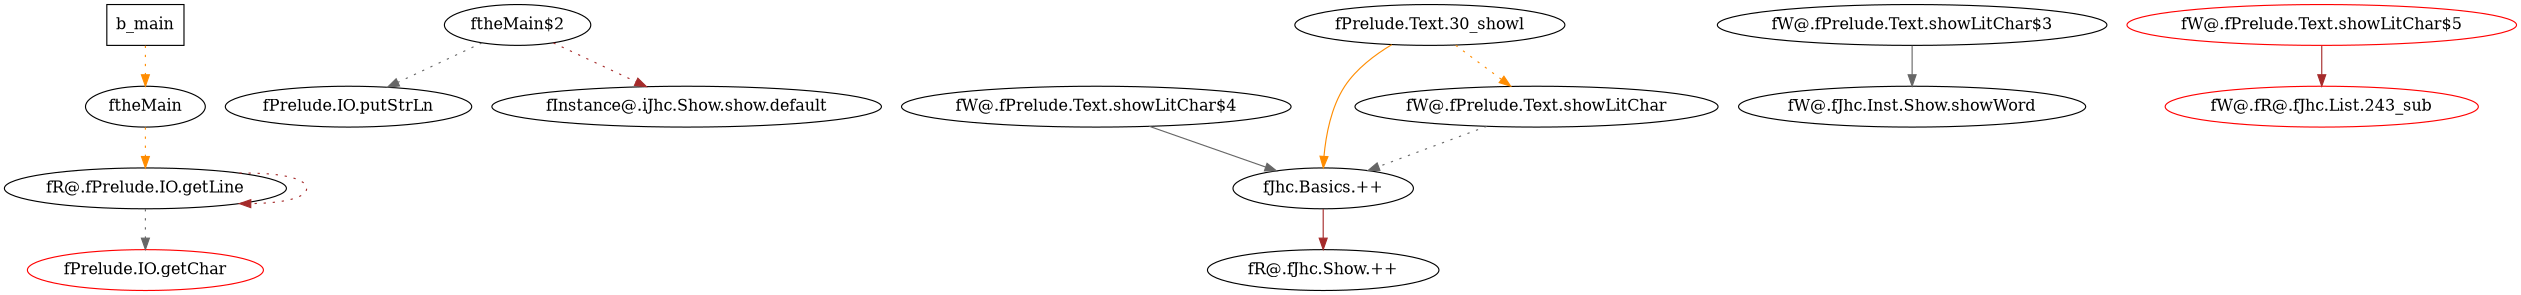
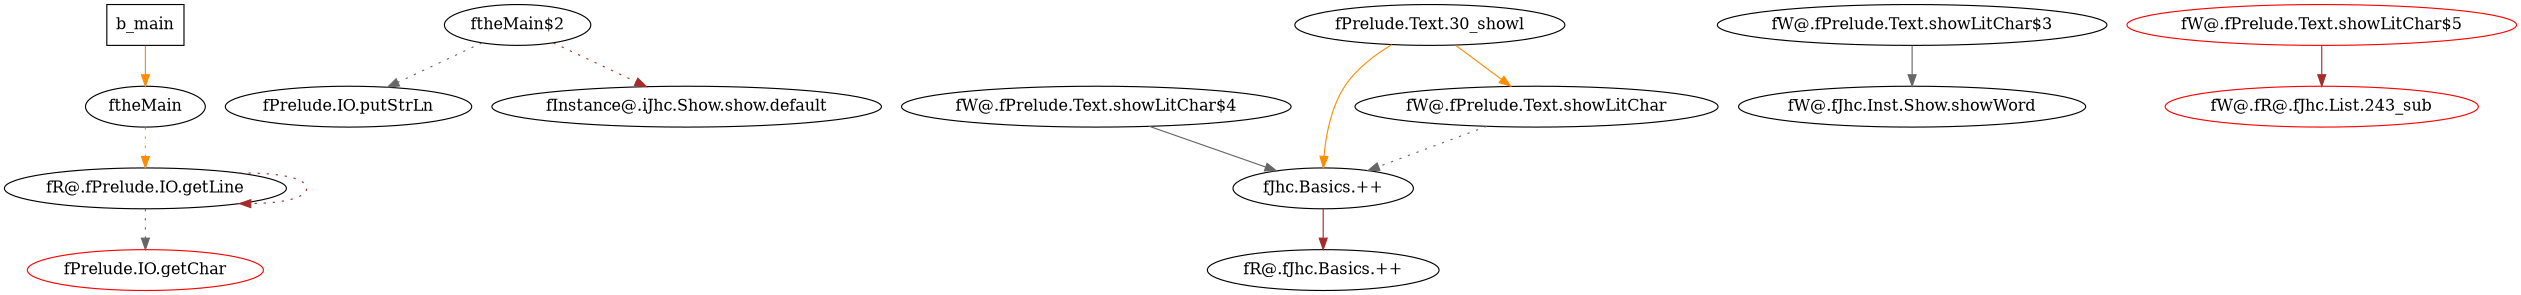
  digraph {
    edge [color=gray40]
    n1 [label="fR@.fPrelude.IO.getLine"]
    n2 [color=red label="fPrelude.IO.getChar"]
    n3 [label=b_main shape=box]
    n4 [label=ftheMain]
    n5 [label="fPrelude.IO.putStrLn"]
-   n6 [label="fR@.fJhc.Show.++"]
+   n6 [label="fR@.fJhc.Basics.++"]
    n7 [label="fJhc.Basics.++"]
    n8 [label="fW@.fPrelude.Text.showLitChar$4"]
    n9 [label="fW@.fJhc.Inst.Show.showWord"]
    n10 [label="fW@.fPrelude.Text.showLitChar$3"]
    n11 [color=red label="fW@.fR@.fJhc.List.243_sub"]
    n12 [color=red label="fW@.fPrelude.Text.showLitChar$5"]
    n13 [label="fW@.fPrelude.Text.showLitChar"]
    n14 [label="fPrelude.Text.30_showl"]
    n15 [label="fInstance@.iJhc.Show.show.default"]
    n16 [label="ftheMain$2"]
    n1 -> n1 [color=brown style=dotted]
    n1 -> n2 [style=dotted]
-   n3 -> n4 [color=darkorange style=dotted]
+   n3 -> n4 [color=darkorange]
    n4 -> n1 [color=darkorange style=dotted]
    n7 -> n6 [color=brown]
    n8 -> n7
    n10 -> n9
    n12 -> n11 [color=brown]
    n13 -> n7 [style=dotted]
    n14 -> n7 [color=darkorange]
-   n14 -> n13 [color=darkorange style=dotted]
+   n14 -> n13 [color=darkorange]
    n16 -> n5 [style=dotted]
    n16 -> n15 [color=brown style=dotted]
  }
